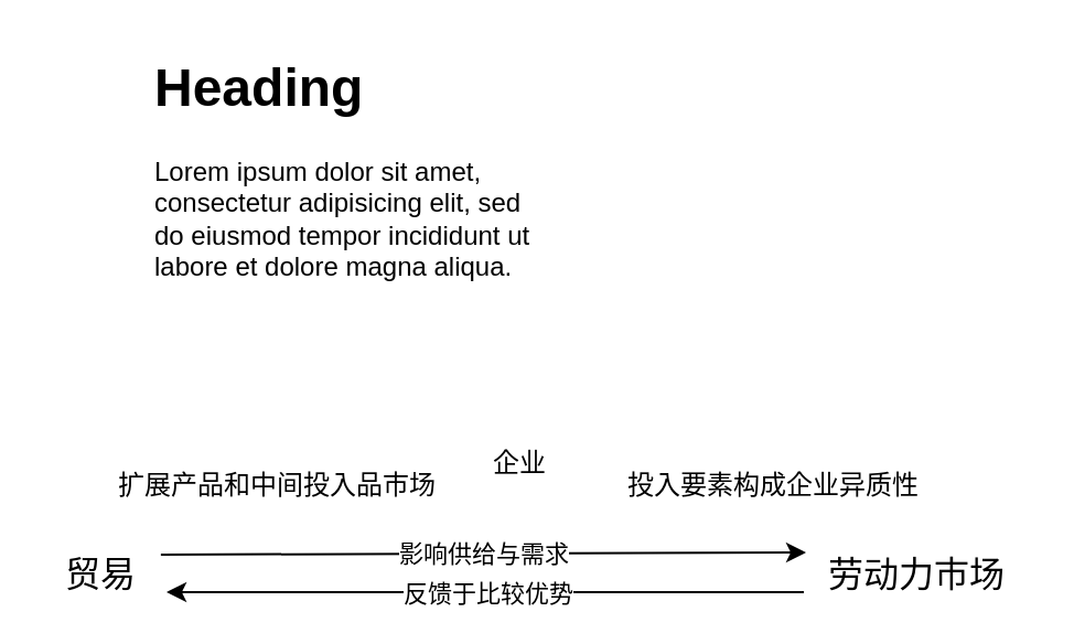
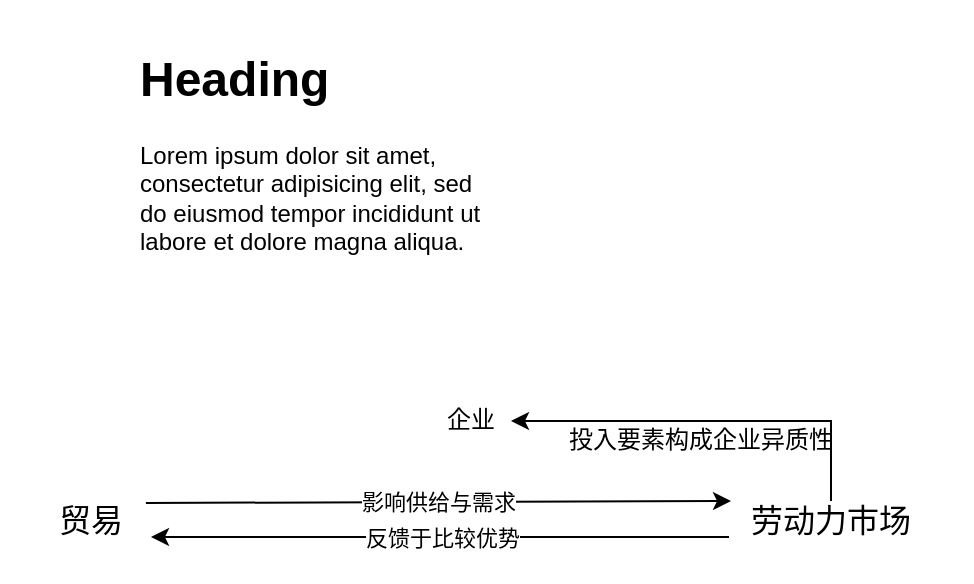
  <mxCell id="0" />
  <mxCell id="1" parent="0" />
  <mxCell id="2" value="&lt;h1&gt;Heading&lt;/h1&gt;&lt;p&gt;Lorem ipsum dolor sit amet, consectetur adipisicing elit, sed do eiusmod tempor incididunt ut labore et dolore magna aliqua.&lt;/p&gt;" style="text;html=1;strokeColor=none;fillColor=none;spacing=5;spacingTop=-20;whiteSpace=wrap;overflow=hidden;rounded=0;fontColor=default;" parent="1" vertex="1"><mxGeometry x="65" y="20" width="190" height="120" as="geometry" /></mxCell>
+ <mxCell id="3" value="" style="edgeStyle=orthogonalEdgeStyle;rounded=0;orthogonalLoop=1;jettySize=auto;html=1;endArrow=none;endFill=0;startArrow=classic;startFill=1;" parent="1" source="4" target="6" edge="1"><mxGeometry relative="1" as="geometry" /></mxCell>
  <mxCell id="4" value="企业" style="text;html=1;align=center;verticalAlign=middle;resizable=0;points=[];autosize=1;strokeColor=none;fillColor=none;" parent="1" vertex="1"><mxGeometry x="215" y="200" width="40" height="20" as="geometry" /></mxCell>
  <mxCell id="5" value="贸易" style="text;html=1;align=center;verticalAlign=middle;resizable=0;points=[];autosize=1;strokeColor=none;fillColor=none;fontSize=16;" parent="1" vertex="1"><mxGeometry x="20" y="250" width="50" height="20" as="geometry" /></mxCell>
  <mxCell id="6" value="劳动力市场" style="text;html=1;align=center;verticalAlign=middle;resizable=0;points=[];autosize=1;strokeColor=none;fillColor=none;fontSize=16;" parent="1" vertex="1"><mxGeometry x="365" y="250" width="100" height="20" as="geometry" /></mxCell>
- <mxCell id="7" value="扩展产品和中间投入品市场" style="text;html=1;align=center;verticalAlign=middle;resizable=0;points=[];autosize=1;strokeColor=none;fillColor=none;" parent="1" vertex="1"><mxGeometry x="45" y="210" width="160" height="20" as="geometry" /></mxCell>
  <mxCell id="8" value="投入要素构成企业异质性" style="text;html=1;align=center;verticalAlign=middle;resizable=0;points=[];autosize=1;strokeColor=none;fillColor=none;" vertex="1" parent="1"><mxGeometry x="275" y="210" width="150" height="20" as="geometry" /></mxCell>
  <mxCell id="9" value="" style="endArrow=classic;html=1;rounded=0;exitX=1.025;exitY=0.6;exitDx=0;exitDy=0;exitPerimeter=0;entryX=-0.012;entryY=0.55;entryDx=0;entryDy=0;entryPerimeter=0;" edge="1" parent="1"><mxGeometry relative="1" as="geometry"><mxPoint x="72.45" y="251" as="sourcePoint" /><mxPoint x="365" y="250" as="targetPoint" /></mxGeometry></mxCell>
  <mxCell id="10" value="影响供给与需求" style="edgeLabel;resizable=0;html=1;align=center;verticalAlign=middle;" connectable="0" vertex="1" parent="9"><mxGeometry relative="1" as="geometry" /></mxCell>
  <mxCell id="11" value="" style="endArrow=none;html=1;rounded=0;entryX=-0.01;entryY=0.9;entryDx=0;entryDy=0;entryPerimeter=0;startArrow=classic;startFill=1;endFill=0;" edge="1" parent="1" target="6"><mxGeometry relative="1" as="geometry"><mxPoint x="75" y="268" as="sourcePoint" /><mxPoint x="365" y="270" as="targetPoint" /><Array as="points"><mxPoint x="265" y="268" /></Array></mxGeometry></mxCell>
  <mxCell id="12" value="反馈于比较优势" style="edgeLabel;resizable=0;html=1;align=center;verticalAlign=middle;" connectable="0" vertex="1" parent="11"><mxGeometry relative="1" as="geometry" /></mxCell>
